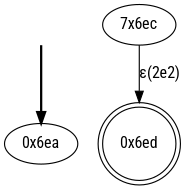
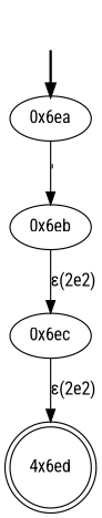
  digraph {
    fontname="Roboto Condensed"
    node [fontname="Roboto Condensed"]
    edge [fontname="Roboto Condensed"]
    fake [style=invisible]
    "0x6ea" [root=true]
-   "0x6ec" [label="7x6ec"]
-   "0x6ed" [shape=doublecircle]
+   "0x6eb"
+   "0x6ec"
+   "0x6ed" [shape=doublecircle label="4x6ed"]
    fake -> "0x6ea" [style=bold]
+   "0x6ea" -> "0x6eb" [label="'"]
+   "0x6eb" -> "0x6ec" [label="ε(2e2)"]
    "0x6ec" -> "0x6ed" [label="ε(2e2)"]
  }
